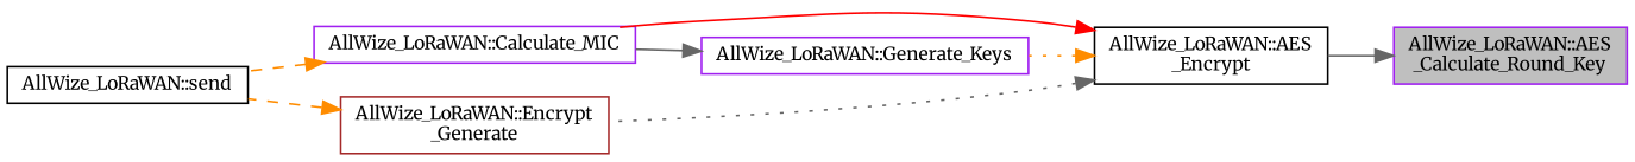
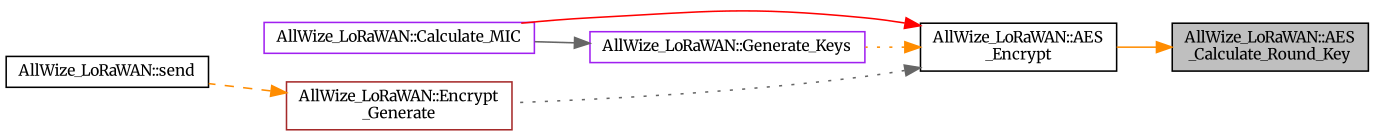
  digraph {
    fontname=Merriweather
    rankdir=RL
    node [color=purple fillcolor=white fontname=Merriweather fontsize=10 shape=record style=filled]
    edge [color=darkorange dir=back fontname=Merriweather fontsize=10 labelfontname=Helvetica labelfontsize=10 style=solid]
-   n1 [fillcolor=grey75 fontcolor=black height=0.2 label="AllWize_LoRaWAN::AES\l_Calculate_Round_Key" width=0.4]
+   n1 [color=black fillcolor=grey75 fontcolor=black height=0.2 label="AllWize_LoRaWAN::AES\l_Calculate_Round_Key" width=0.4]
    n2 [color=black height=0.2 label="AllWize_LoRaWAN::AES\l_Encrypt" width=0.4]
    n3 [height=0.2 label="AllWize_LoRaWAN::Calculate_MIC" width=0.4]
    n4 [color=brown height=0.2 label="AllWize_LoRaWAN::Encrypt\l_Generate" width=0.4]
    n5 [height=0.2 label="AllWize_LoRaWAN::Generate_Keys" width=0.4]
    n6 [color=black height=0.2 label="AllWize_LoRaWAN::send" width=0.4]
-   n1 -> n2 [color=gray40]
+   n1 -> n2
    n2 -> n3 [color=red]
    n2 -> n4 [color=gray40 style=dotted]
    n2 -> n5 [style=dotted]
-   n3 -> n6 [style=dashed]
    n4 -> n6 [style=dashed]
    n5 -> n3 [color=gray40]
  }
